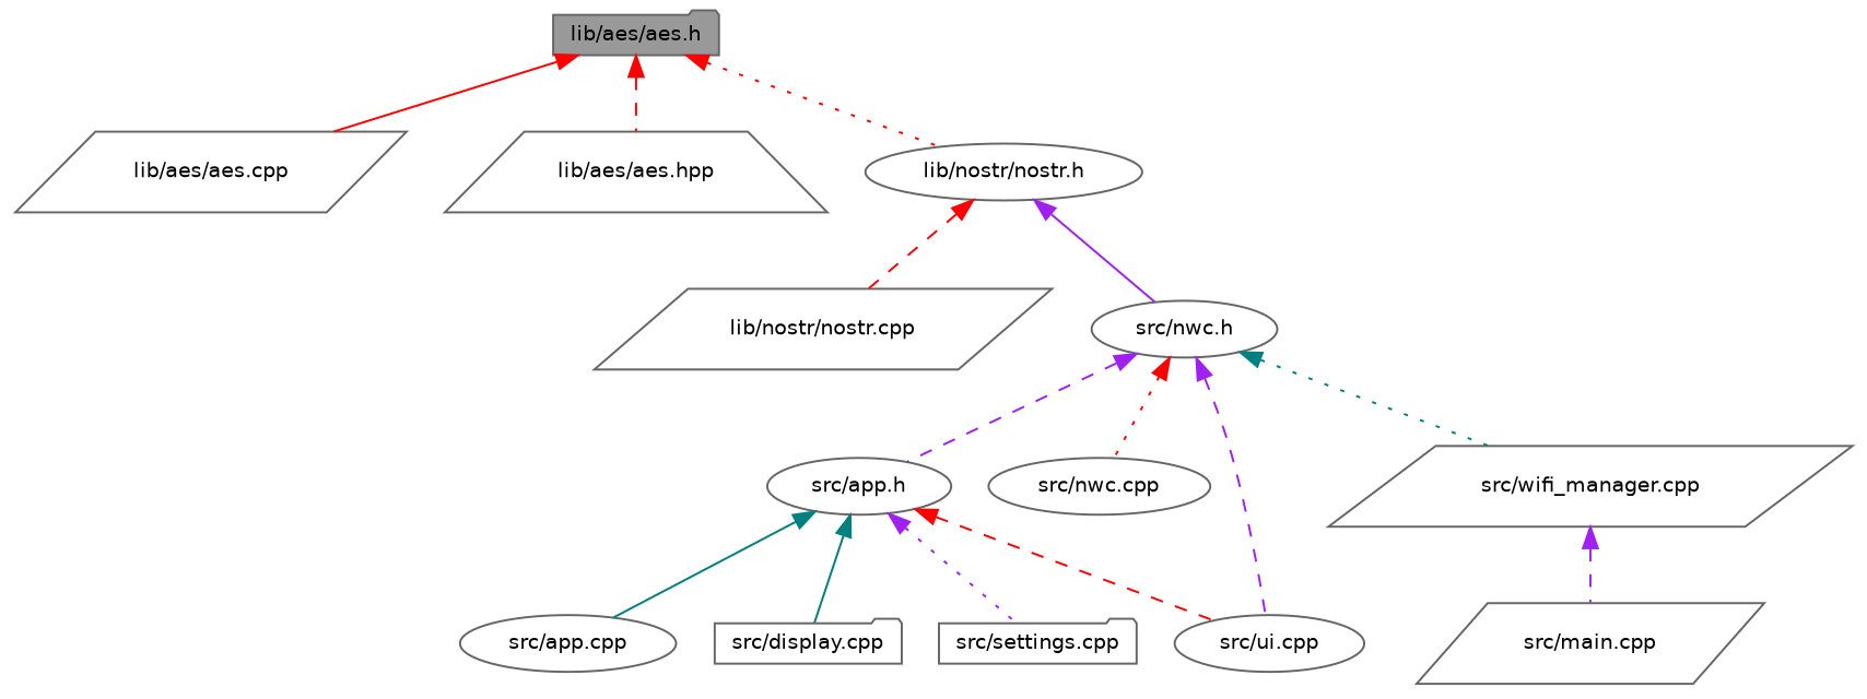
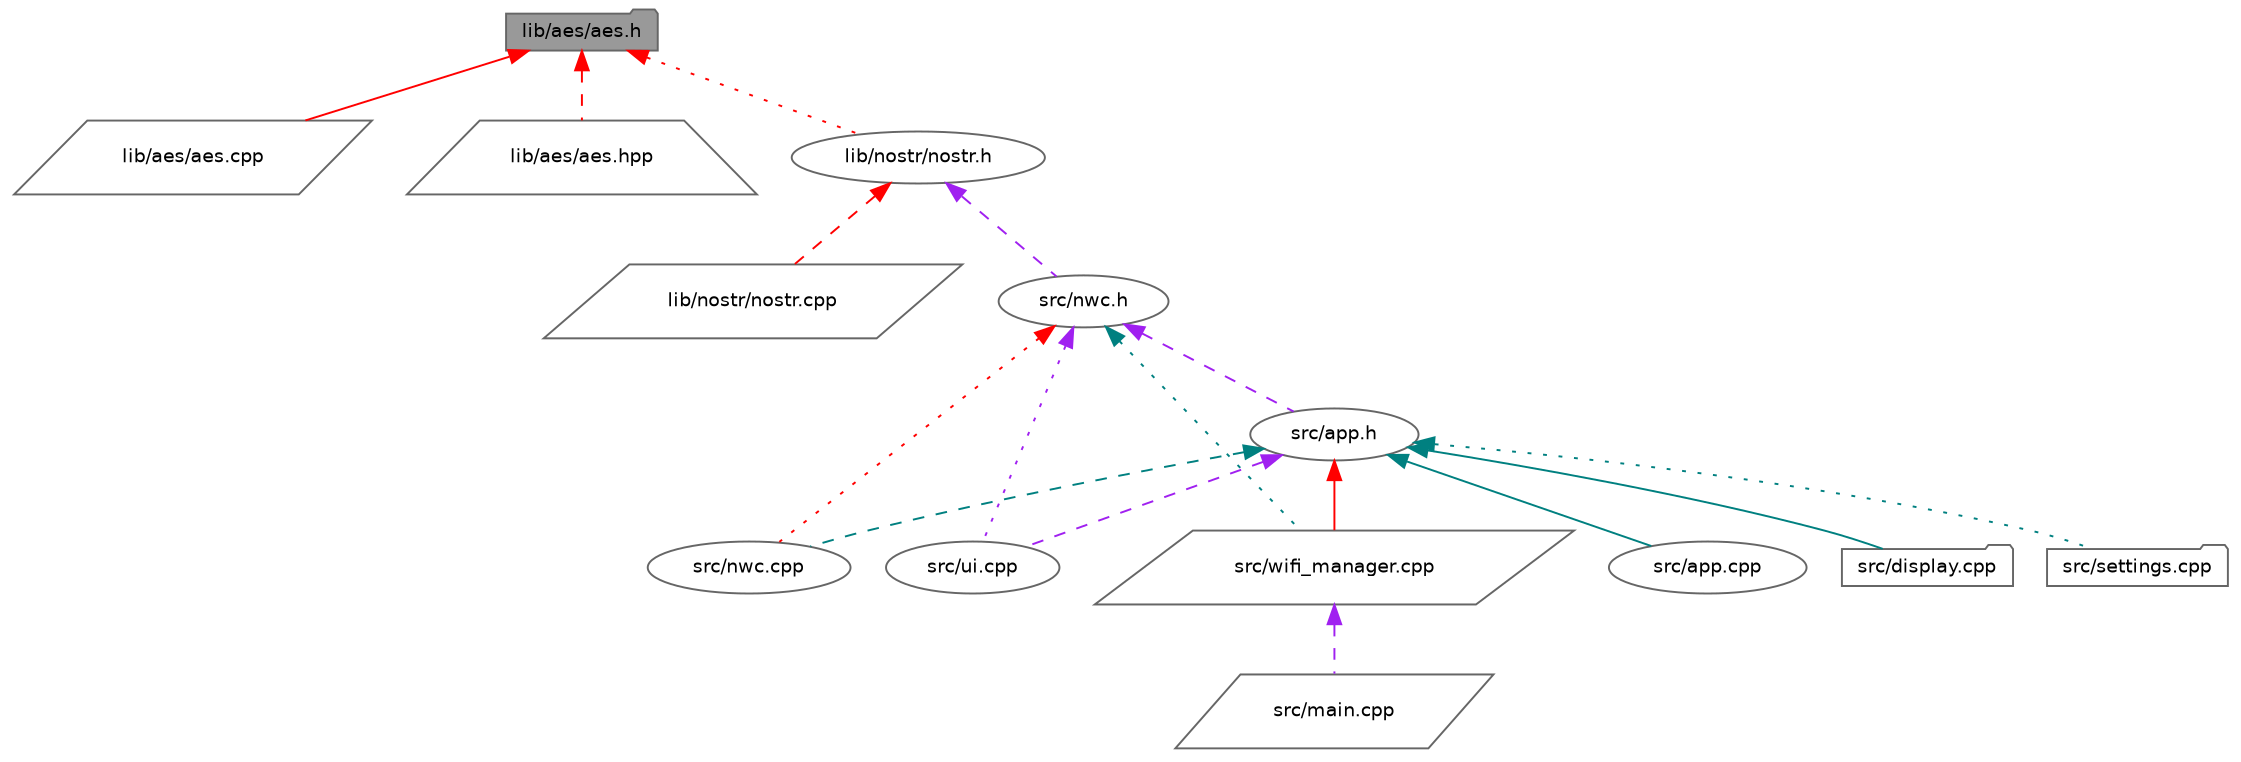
  digraph {
    node [color=grey40 fillcolor=white fontname=Helvetica fontsize=10 shape=ellipse style=filled]
    edge [color=red dir=back fontname=Helvetica fontsize=10 labelfontname=Helvetica labelfontsize=10 style=dashed]
    n1 [color=gray40 fillcolor=grey60 fontcolor=black height=0.2 label="lib/aes/aes.h" shape=folder width=0.4]
    n2 [height=0.2 label="lib/aes/aes.cpp" shape=parallelogram width=0.4]
    n3 [height=0.2 label="lib/aes/aes.hpp" shape=trapezium width=0.4]
    n4 [height=0.2 label="lib/nostr/nostr.h" width=0.4]
    n5 [height=0.2 label="lib/nostr/nostr.cpp" shape=parallelogram width=0.4]
    n6 [height=0.2 label="src/nwc.h" width=0.4]
    n7 [height=0.2 label="src/app.h" width=0.4]
    n8 [height=0.2 label="src/nwc.cpp" width=0.4]
    n9 [height=0.2 label="src/ui.cpp" width=0.4]
    n10 [height=0.2 label="src/wifi_manager.cpp" shape=parallelogram width=0.4]
    n11 [height=0.2 label="src/app.cpp" width=0.4]
    n12 [height=0.2 label="src/display.cpp" shape=folder width=0.4]
    n13 [height=0.2 label="src/settings.cpp" shape=folder width=0.4]
    n14 [height=0.2 label="src/main.cpp" shape=parallelogram width=0.4]
    n1 -> n2 [style=solid]
    n1 -> n3
    n1 -> n4 [style=dotted]
    n4 -> n5
-   n4 -> n6 [color=purple style=solid]
+   n4 -> n6 [color=purple]
    n6 -> n7 [color=purple]
    n6 -> n8 [style=dotted]
-   n6 -> n9 [color=purple]
+   n6 -> n9 [color=purple style=dotted]
    n6 -> n10 [color=teal style=dotted]
-   n7 -> n9
+   n7 -> n8 [color=teal]
+   n7 -> n9 [color=purple]
+   n7 -> n10 [style=solid]
    n7 -> n11 [color=teal style=solid]
    n7 -> n12 [color=teal style=solid]
-   n7 -> n13 [color=purple style=dotted]
+   n7 -> n13 [color=teal style=dotted]
    n10 -> n14 [color=purple]
  }
